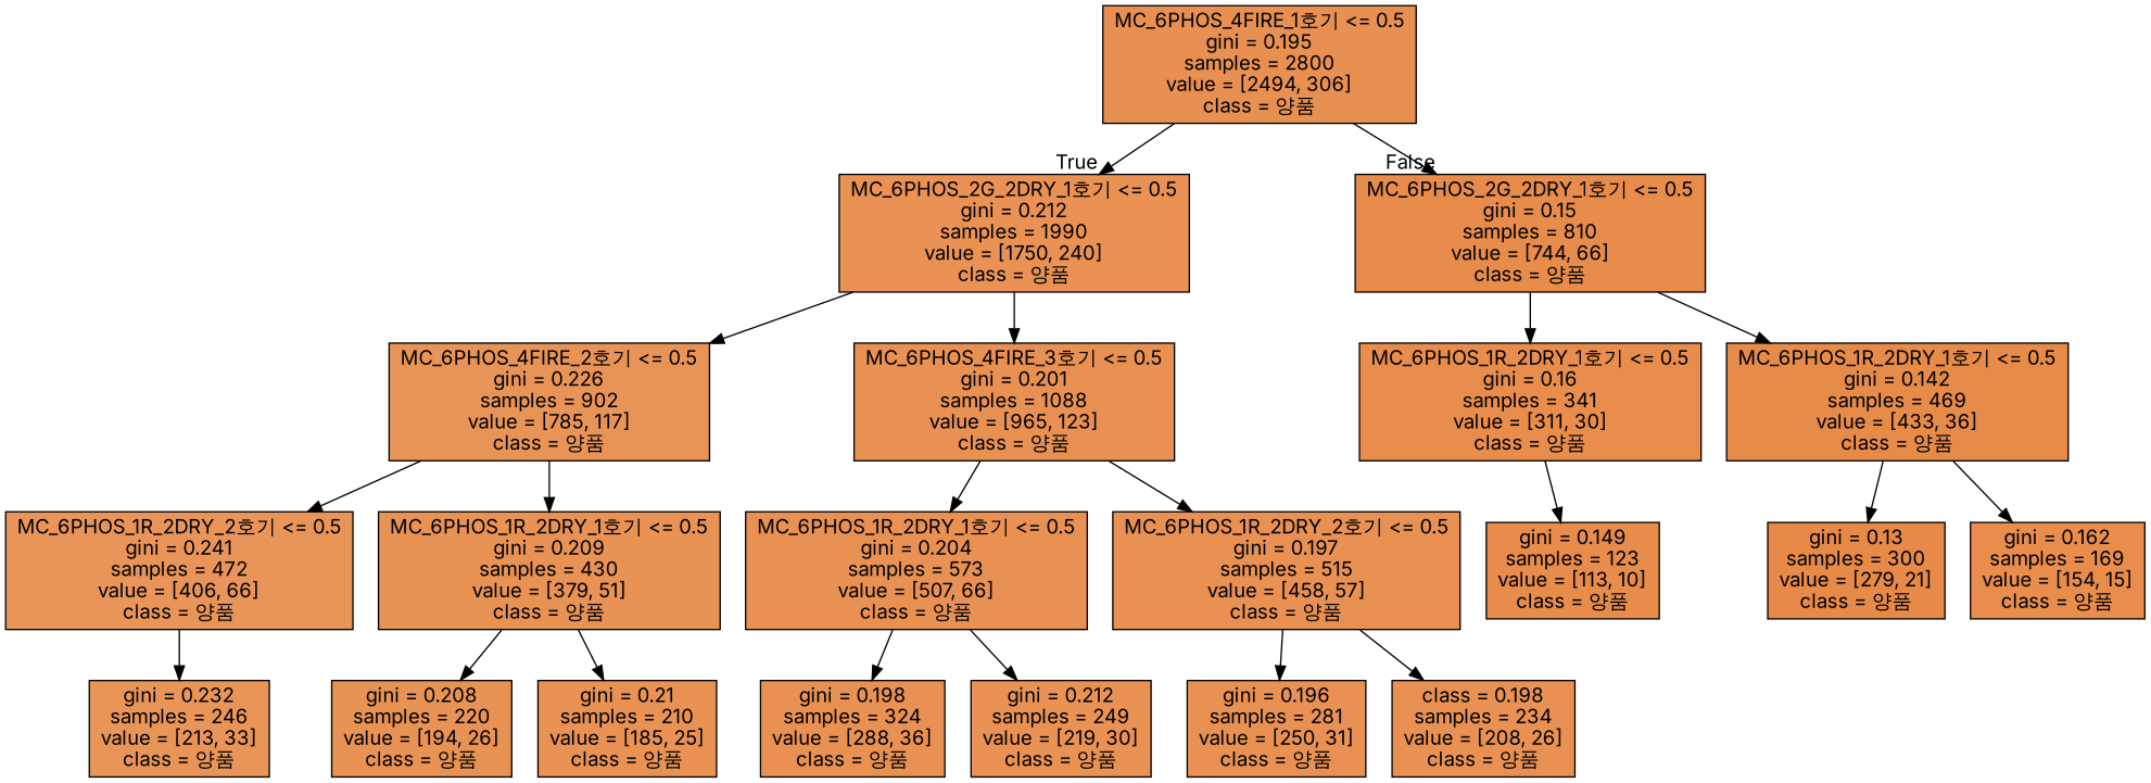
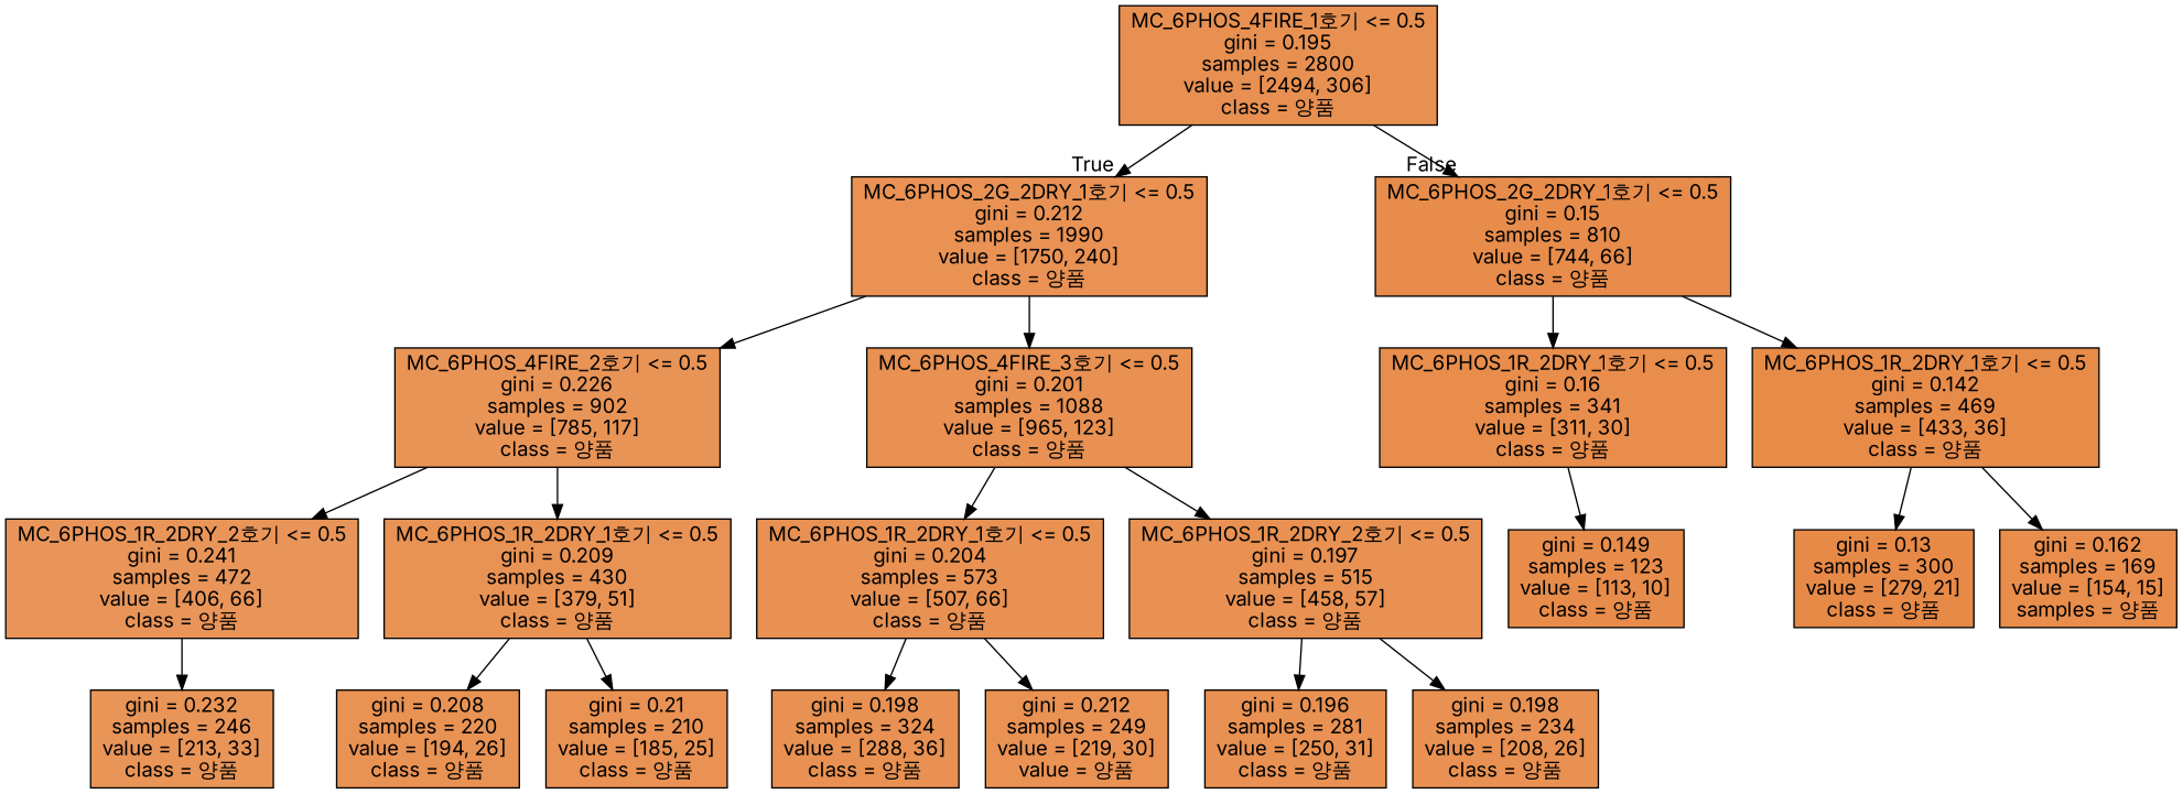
  digraph {
    fontname=Inter
    node [color=black fillcolor="#e89152" fontname=Inter shape=box style=filled]
    edge [fontname=Inter]
    n1 [fillcolor="#e89051" label="MC_6PHOS_4FIRE_1호기 <= 0.5\ngini = 0.195\nsamples = 2800\nvalue = [2494, 306]\nclass = 양품"]
    n2 [fillcolor="#e99254" label="MC_6PHOS_2G_2DRY_1호기 <= 0.5\ngini = 0.212\nsamples = 1990\nvalue = [1750, 240]\nclass = 양품"]
    n3 [fillcolor="#e78c4b" label="MC_6PHOS_2G_2DRY_1호기 <= 0.5\ngini = 0.15\nsamples = 810\nvalue = [744, 66]\nclass = 양품"]
    n4 [fillcolor="#e99457" label="MC_6PHOS_4FIRE_2호기 <= 0.5\ngini = 0.226\nsamples = 902\nvalue = [785, 117]\nclass = 양품"]
    n5 [label="MC_6PHOS_4FIRE_3호기 <= 0.5\ngini = 0.201\nsamples = 1088\nvalue = [965, 123]\nclass = 양품"]
    n6 [fillcolor="#e88d4c" label="MC_6PHOS_1R_2DRY_1호기 <= 0.5\ngini = 0.16\nsamples = 341\nvalue = [311, 30]\nclass = 양품"]
    n7 [fillcolor="#e78b49" label="MC_6PHOS_1R_2DRY_1호기 <= 0.5\ngini = 0.142\nsamples = 469\nvalue = [433, 36]\nclass = 양품"]
    n8 [fillcolor="#e99559" label="MC_6PHOS_1R_2DRY_2호기 <= 0.5\ngini = 0.241\nsamples = 472\nvalue = [406, 66]\nclass = 양품"]
    n9 [fillcolor="#e89254" label="MC_6PHOS_1R_2DRY_1호기 <= 0.5\ngini = 0.209\nsamples = 430\nvalue = [379, 51]\nclass = 양품"]
    n10 [fillcolor="#e89153" label="MC_6PHOS_1R_2DRY_1호기 <= 0.5\ngini = 0.204\nsamples = 573\nvalue = [507, 66]\nclass = 양품"]
    n11 [label="MC_6PHOS_1R_2DRY_2호기 <= 0.5\ngini = 0.197\nsamples = 515\nvalue = [458, 57]\nclass = 양품"]
    n12 [fillcolor="#e99558" label="gini = 0.232\nsamples = 246\nvalue = [213, 33]\nclass = 양품"]
    n13 [fillcolor="#e89254" label="gini = 0.208\nsamples = 220\nvalue = [194, 26]\nclass = 양품"]
    n14 [fillcolor="#e99254" label="gini = 0.21\nsamples = 210\nvalue = [185, 25]\nclass = 양품"]
    n15 [label="gini = 0.198\nsamples = 324\nvalue = [288, 36]\nclass = 양품"]
-   n16 [fillcolor="#e99254" label="gini = 0.212\nsamples = 249\nvalue = [219, 30]\nclass = 양품"]
+   n16 [fillcolor="#e99254" label="gini = 0.212\nsamples = 249\nvalue = [219, 30]\nvalue = 양품"]
    n17 [label="gini = 0.196\nsamples = 281\nvalue = [250, 31]\nclass = 양품"]
-   n18 [label="class = 0.198\nsamples = 234\nvalue = [208, 26]\nclass = 양품"]
+   n18 [label="gini = 0.198\nsamples = 234\nvalue = [208, 26]\nclass = 양품"]
    n19 [fillcolor="#e78c4b" label="gini = 0.149\nsamples = 123\nvalue = [113, 10]\nclass = 양품"]
    n20 [fillcolor="#e78a48" label="gini = 0.13\nsamples = 300\nvalue = [279, 21]\nclass = 양품"]
-   n21 [fillcolor="#e88d4c" label="gini = 0.162\nsamples = 169\nvalue = [154, 15]\nclass = 양품"]
+   n21 [fillcolor="#e88d4c" label="gini = 0.162\nsamples = 169\nvalue = [154, 15]\nsamples = 양품"]
    n1 -> n2 [headlabel=True labelangle=45 labeldistance=2.5]
    n1 -> n3 [headlabel=False labelangle=-45 labeldistance=2.5]
    n2 -> n4
    n2 -> n5
    n3 -> n6
    n3 -> n7
    n4 -> n8
    n4 -> n9
    n5 -> n10
    n5 -> n11
    n6 -> n19
    n7 -> n20
    n7 -> n21
    n8 -> n12
    n9 -> n13
    n9 -> n14
    n10 -> n15
    n10 -> n16
    n11 -> n17
    n11 -> n18
  }
